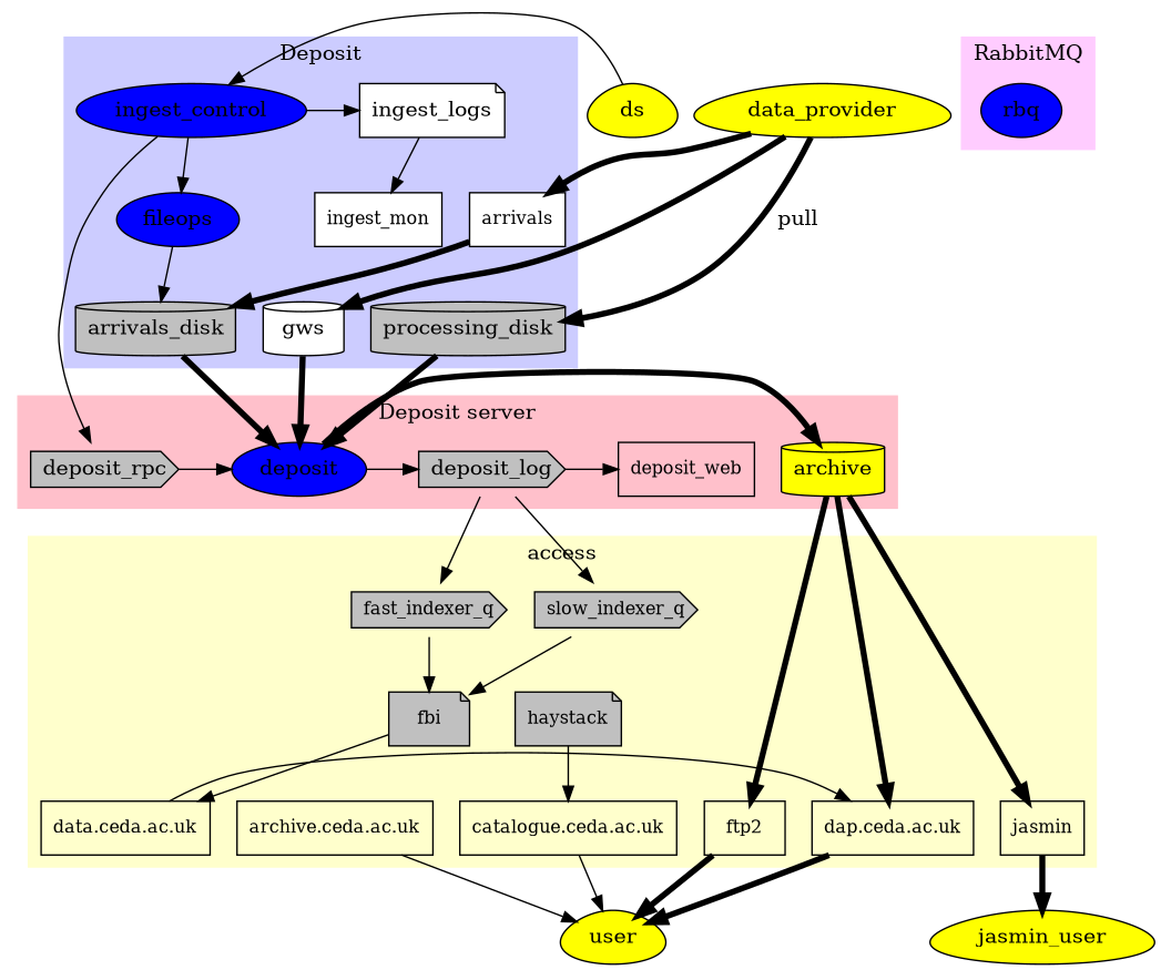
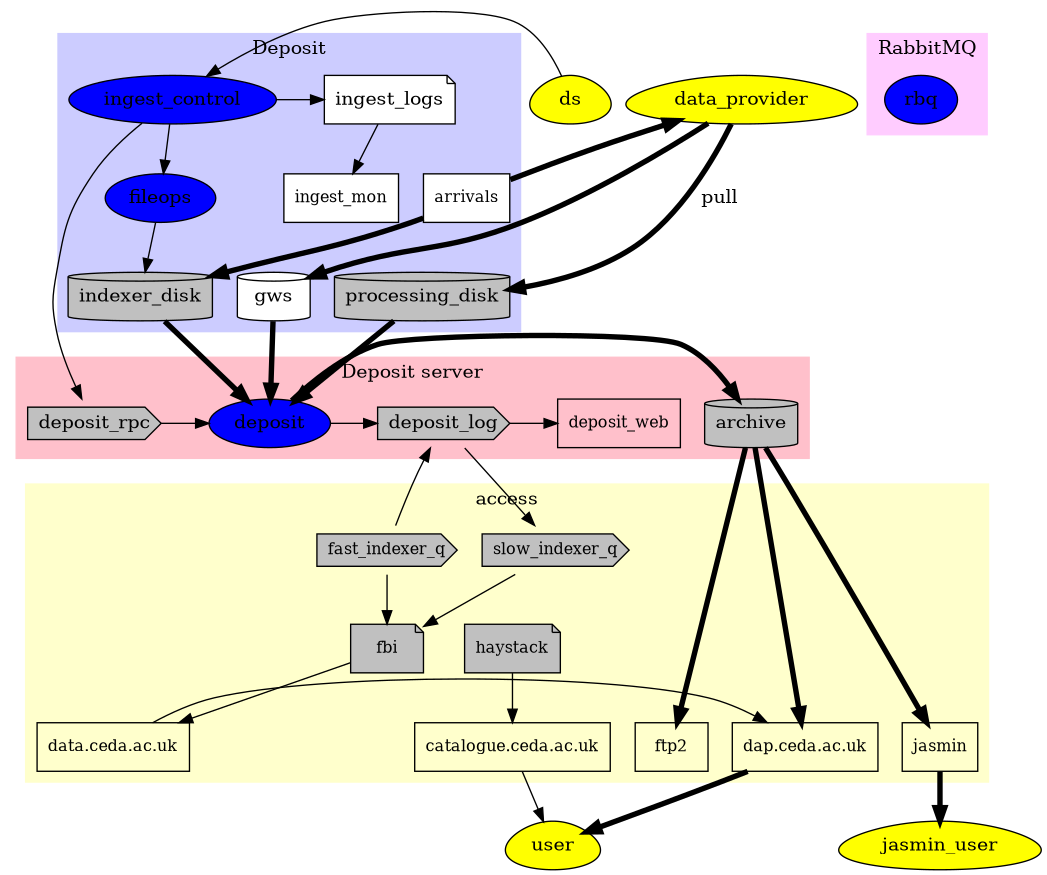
  digraph {
    rank=source
    node [fillcolor=white shape=rectangle style=filled]
    user [fillcolor=yellow shape=egg]
    jasmin_user [fillcolor=yellow shape=egg]
    data_provider [fillcolor=yellow shape=egg]
    ds [fillcolor=yellow shape=egg]
    gws [shape=cylinder]
-   arrivals_disk [fillcolor=gray shape=cylinder]
+   arrivals_disk [fillcolor=gray shape=cylinder label=indexer_disk]
    processing_disk [fillcolor=gray shape=cylinder]
    ingest_logs [shape=note]
    ingest_control [fillcolor=blue shape=""]
    arrivals [fontsize=12]
    fileops [fillcolor=blue shape=""]
    ingest_mon [fontsize=12]
    rbq [fillcolor=blue shape=""]
-   archive [fillcolor=yellow shape=cylinder]
+   archive [fillcolor=gray shape=cylinder]
    deposit [fillcolor=blue shape=""]
    deposit_web [fontsize=12 style=""]
    deposit_rpc [fillcolor=gray shape=cds]
    deposit_log [fillcolor=gray shape=cds]
    jasmin [fontsize=12 style=""]
    ftp2 [fontsize=12 style=""]
    n21 [fontsize=12 label="dap.ceda.ac.uk" style=""]
    n22 [fontsize=12 label="data.ceda.ac.uk" style=""]
    n23 [fontsize=12 label="catalogue.ceda.ac.uk" style=""]
-   n24 [fontsize=12 label="archive.ceda.ac.uk" style=""]
    fast_indexer_q [fillcolor=gray fontsize=12 shape=cds]
    fbi [fillcolor=gray fontsize=12 shape=note]
    slow_indexer_q [fillcolor=gray fontsize=12 shape=cds]
    haystack [fillcolor=gray fontsize=12 shape=note]
    subgraph sub_1 {
      rank=same
      user
      jasmin_user
    }
    subgraph sub_2 {
      rank=same
      data_provider
      ds
    }
    subgraph cluster_3 {
      color="#ccccff"
      label=Deposit
      style=filled
      arrivals
      fileops
      ingest_mon
      subgraph sub_4 {
        color="#ccccff"
        label=Arrivals
        rank=sink
        style=filled
        gws
        arrivals_disk
        processing_disk
      }
      subgraph sub_5 {
        color="#ccccff"
        label=Arrivals
        rankdir=LR
        style=filled
        ingest_logs
        ingest_control
      }
    }
    subgraph cluster_6 {
      color="#ccffcc"
      label="elastic search"
      style=filled
    }
    subgraph cluster_7 {
      color="#ffccff"
      label=RabbitMQ
      style=filled
      rbq
    }
    subgraph cluster_8 {
      color=pink
      label="Deposit server"
      rank=same
      style=filled
      subgraph sub_9 {
        color=pink
        label="Deposit server"
        rank=sink
        style=filled
        archive
      }
      subgraph sub_10 {
        color=pink
        label="Deposit server"
        rank=same
        rankdir=LR
        style=filled
        archive
        deposit
        deposit_web
        deposit_rpc
        deposit_log
      }
    }
    subgraph cluster_11 {
      color="#ffffcc"
      label=access
      style=filled
      fast_indexer_q
      fbi
      slow_indexer_q
      haystack
      subgraph sub_12 {
        color="#ffffcc"
        label=access
        rank=same
        style=filled
        jasmin
        ftp2
        n21
        n22
        n23
-       n24
      }
    }
    data_provider -> gws [penwidth=4]
    data_provider -> processing_disk [label=pull penwidth=4]
-   data_provider -> arrivals [penwidth=4]
+   arrivals -> data_provider [penwidth=4]
    ds -> ingest_control
    gws -> deposit [penwidth=4]
    arrivals_disk -> deposit [penwidth=4]
    processing_disk -> deposit [penwidth=4]
    ingest_logs -> ingest_mon
    ingest_control -> ingest_logs
    ingest_control -> fileops
    ingest_control -> deposit_rpc
    arrivals -> arrivals_disk [penwidth=4]
    fileops -> arrivals_disk
    archive -> jasmin [penwidth=4]
    archive -> ftp2 [penwidth=4]
    archive -> n21 [penwidth=4]
    deposit -> archive [penwidth=4]
    deposit -> deposit_log
    deposit_rpc -> deposit
    deposit_log -> deposit_web
-   deposit_log -> fast_indexer_q
+   fast_indexer_q -> deposit_log
    deposit_log -> slow_indexer_q
    jasmin -> jasmin_user [penwidth=4]
-   ftp2 -> user [penwidth=4]
    n21 -> user [penwidth=4]
    n22 -> n21
    n23 -> user
-   n24 -> user
    fast_indexer_q -> fbi
    fbi -> n22
    slow_indexer_q -> fbi
    haystack -> n23
  }
